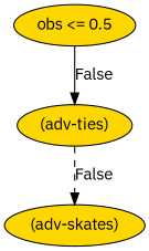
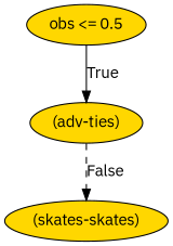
  digraph {
    fontname="IBM Plex Sans"
    node [fillcolor=gold fontname="IBM Plex Sans" style=filled]
    edge [fontname="IBM Plex Sans"]
    n1 [label="obs <= 0.5"]
    n2 [label="(adv-ties)"]
-   n3 [label="(adv-skates)"]
-   n1 -> n2 [label=False]
+   n3 [label="(skates-skates)"]
+   n1 -> n2 [label=True]
    n2 -> n3 [label=False style=dashed]
  }
